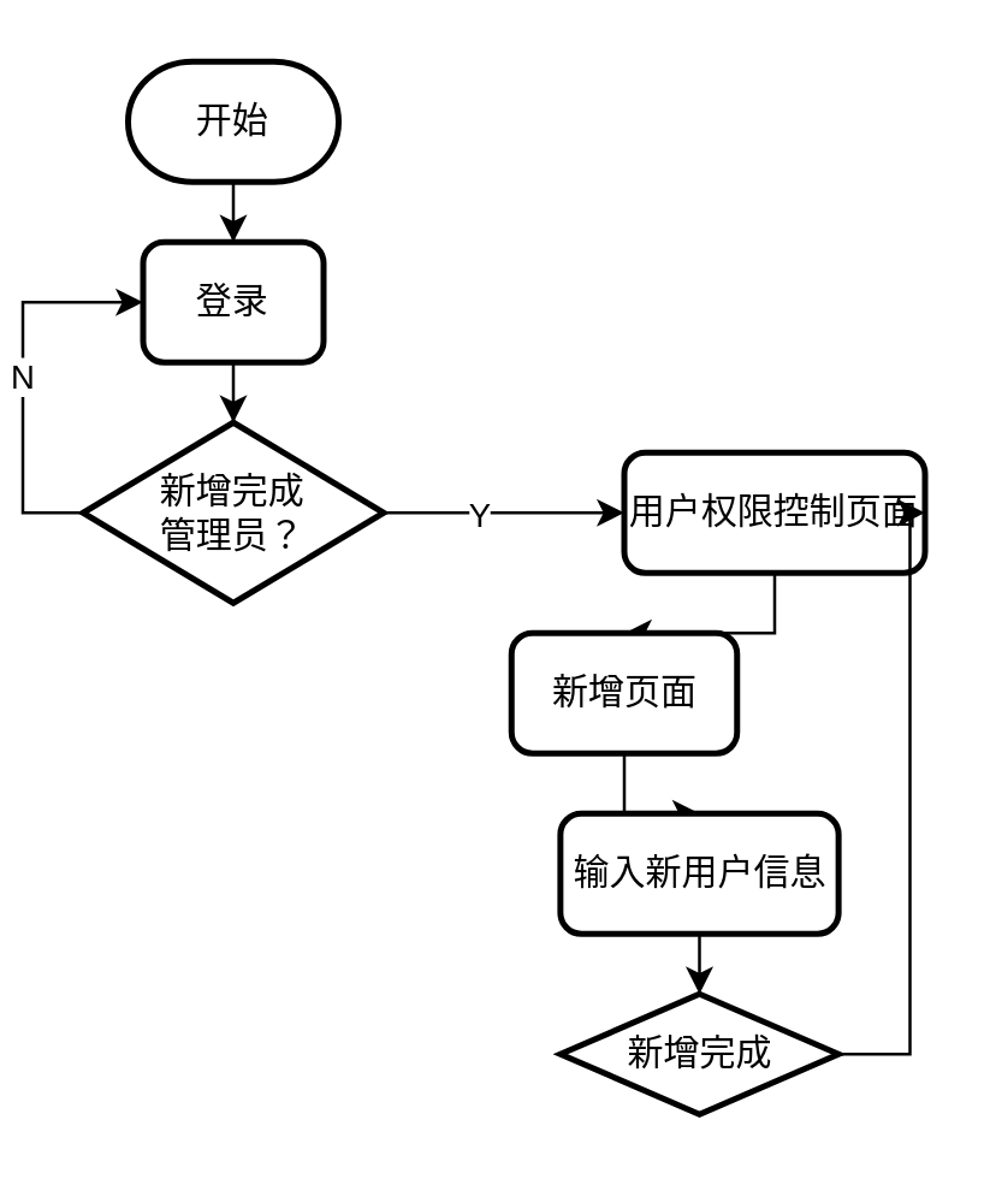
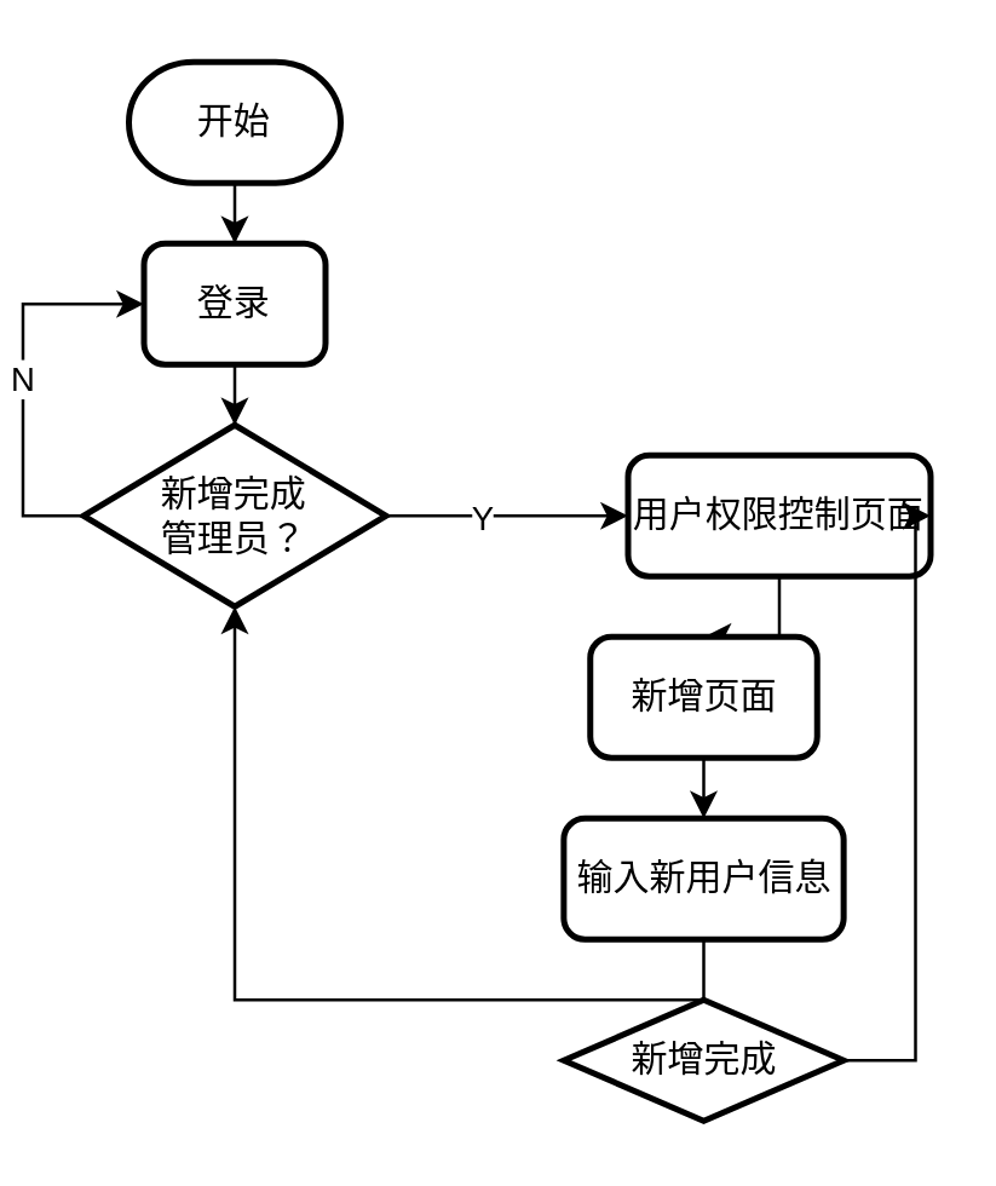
  <mxCell id="0" />
  <mxCell id="1" parent="0" />
  <mxCell id="2" style="edgeStyle=orthogonalEdgeStyle;rounded=0;orthogonalLoop=1;jettySize=auto;html=1;" parent="1" source="3" target="5" edge="1"><mxGeometry relative="1" as="geometry" /></mxCell>
  <mxCell id="3" value="开始" style="strokeWidth=2;html=1;shape=mxgraph.flowchart.terminator;whiteSpace=wrap;strokeColor=#000000;shadow=0;" parent="1" vertex="1"><mxGeometry x="35" y="20" width="70" height="40" as="geometry" /></mxCell>
  <mxCell id="4" style="edgeStyle=orthogonalEdgeStyle;rounded=0;orthogonalLoop=1;jettySize=auto;html=1;entryX=0.5;entryY=0;entryDx=0;entryDy=0;entryPerimeter=0;" parent="1" source="5" target="9" edge="1"><mxGeometry relative="1" as="geometry" /></mxCell>
  <mxCell id="5" value="登录" style="rounded=1;whiteSpace=wrap;html=1;absoluteArcSize=1;arcSize=14;strokeWidth=2;shadow=0;" parent="1" vertex="1"><mxGeometry x="40" y="80" width="60" height="40" as="geometry" /></mxCell>
  <mxCell id="6" style="edgeStyle=orthogonalEdgeStyle;rounded=0;orthogonalLoop=1;jettySize=auto;html=1;entryX=0;entryY=0.5;entryDx=0;entryDy=0;" parent="1" source="9" target="11" edge="1"><mxGeometry relative="1" as="geometry" /></mxCell>
  <mxCell id="7" value="Y" style="edgeLabel;html=1;align=center;verticalAlign=middle;resizable=0;points=[];" parent="6" vertex="1" connectable="0"><mxGeometry x="-0.222" relative="1" as="geometry"><mxPoint as="offset" /></mxGeometry></mxCell>
  <mxCell id="8" value="N" style="edgeStyle=orthogonalEdgeStyle;rounded=0;orthogonalLoop=1;jettySize=auto;html=1;entryX=0;entryY=0.5;entryDx=0;entryDy=0;exitX=0;exitY=0.5;exitDx=0;exitDy=0;exitPerimeter=0;" parent="1" source="9" target="5" edge="1"><mxGeometry relative="1" as="geometry" /></mxCell>
  <mxCell id="9" value="新增完成&lt;br&gt;管理员？" style="strokeWidth=2;html=1;shape=mxgraph.flowchart.decision;whiteSpace=wrap;shadow=0;" parent="1" vertex="1"><mxGeometry x="20" y="140" width="100" height="60" as="geometry" /></mxCell>
  <mxCell id="10" style="edgeStyle=orthogonalEdgeStyle;rounded=0;orthogonalLoop=1;jettySize=auto;html=1;entryX=0.5;entryY=0;entryDx=0;entryDy=0;" parent="1" source="11" target="13" edge="1"><mxGeometry relative="1" as="geometry" /></mxCell>
  <mxCell id="11" value="用户权限控制页面" style="rounded=1;whiteSpace=wrap;html=1;absoluteArcSize=1;arcSize=14;strokeWidth=2;shadow=0;" parent="1" vertex="1"><mxGeometry x="200" y="150" width="100" height="40" as="geometry" /></mxCell>
  <mxCell id="12" style="edgeStyle=orthogonalEdgeStyle;rounded=0;orthogonalLoop=1;jettySize=auto;html=1;" parent="1" source="13" target="15" edge="1"><mxGeometry relative="1" as="geometry" /></mxCell>
- <mxCell id="13" value="新增页面" style="rounded=1;whiteSpace=wrap;html=1;absoluteArcSize=1;arcSize=14;strokeWidth=2;shadow=0;" parent="1" vertex="1"><mxGeometry x="162.5" y="210" width="75" height="40" as="geometry" /></mxCell>
- <mxCell id="14" style="edgeStyle=orthogonalEdgeStyle;rounded=0;orthogonalLoop=1;jettySize=auto;html=1;exitX=0.5;exitY=1;exitDx=0;exitDy=0;entryX=0.5;entryY=0;entryDx=0;entryDy=0;" parent="1" source="15" target="17" edge="1"><mxGeometry relative="1" as="geometry" /></mxCell>
+ <mxCell id="13" value="新增页面" style="rounded=1;whiteSpace=wrap;html=1;absoluteArcSize=1;arcSize=14;strokeWidth=2;shadow=0;" parent="1" vertex="1"><mxGeometry x="187.5" y="210" width="75" height="40" as="geometry" /></mxCell>
+ <mxCell id="14" style="edgeStyle=orthogonalEdgeStyle;rounded=0;orthogonalLoop=1;jettySize=auto;html=1;exitX=0.5;exitY=1;exitDx=0;exitDy=0;" parent="1" source="15" target="9" edge="1"><mxGeometry relative="1" as="geometry" /></mxCell>
  <mxCell id="15" value="输入新用户信息" style="rounded=1;whiteSpace=wrap;html=1;absoluteArcSize=1;arcSize=14;strokeWidth=2;shadow=0;" parent="1" vertex="1"><mxGeometry x="178.75" y="270" width="92.5" height="40" as="geometry" /></mxCell>
  <mxCell id="16" style="edgeStyle=orthogonalEdgeStyle;rounded=0;orthogonalLoop=1;jettySize=auto;html=1;entryX=1;entryY=0.5;entryDx=0;entryDy=0;" edge="1" parent="1" source="17" target="11"><mxGeometry relative="1" as="geometry"><Array as="points"><mxPoint x="295" y="350" /><mxPoint x="295" y="170" /></Array></mxGeometry></mxCell>
  <mxCell id="17" value="新增完成" style="rhombus;whiteSpace=wrap;html=1;absoluteArcSize=1;arcSize=14;strokeWidth=2;shadow=0;" parent="1" vertex="1"><mxGeometry x="178.75" y="330" width="92.5" height="40" as="geometry" /></mxCell>
